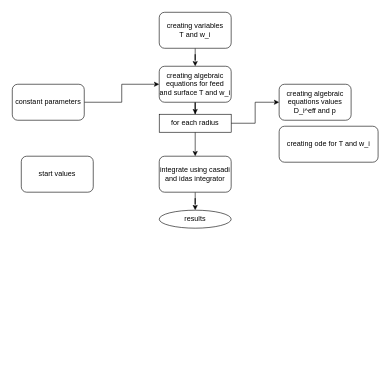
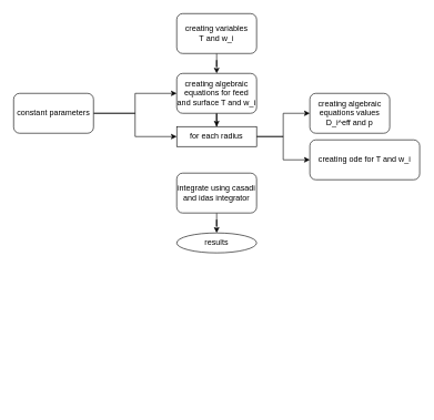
  <mxCell id="0" />
  <mxCell id="1" parent="0" />
  <mxCell id="2" style="edgeStyle=orthogonalEdgeStyle;rounded=0;orthogonalLoop=1;jettySize=auto;html=1;" edge="1" parent="1"><mxGeometry relative="1" as="geometry"><mxPoint x="515" y="415.029" as="targetPoint" /><Array as="points"><mxPoint x="115" y="470" /><mxPoint x="115" y="610" /><mxPoint x="615" y="610" /><mxPoint x="615" y="415" /></Array></mxGeometry></mxCell>
+ <mxCell id="3" style="edgeStyle=orthogonalEdgeStyle;rounded=0;orthogonalLoop=1;jettySize=auto;html=1;entryX=0;entryY=0.5;entryDx=0;entryDy=0;" edge="1" parent="1" source="5" target="17"><mxGeometry relative="1" as="geometry" /></mxCell>
  <mxCell id="4" style="edgeStyle=orthogonalEdgeStyle;rounded=0;orthogonalLoop=1;jettySize=auto;html=1;entryX=0;entryY=0.5;entryDx=0;entryDy=0;" edge="1" parent="1" source="5" target="11"><mxGeometry relative="1" as="geometry" /></mxCell>
  <mxCell id="5" value="constant parameters" style="rounded=1;whiteSpace=wrap;html=1;" vertex="1" parent="1"><mxGeometry x="20" y="140" width="120" height="60" as="geometry" /></mxCell>
  <mxCell id="6" style="edgeStyle=orthogonalEdgeStyle;rounded=0;orthogonalLoop=1;jettySize=auto;html=1;" edge="1" parent="1" source="7" target="11"><mxGeometry relative="1" as="geometry" /></mxCell>
  <mxCell id="7" value="&lt;div&gt;creating variables&lt;/div&gt;&lt;div&gt;T and w_i&lt;br&gt;&lt;/div&gt;" style="rounded=1;whiteSpace=wrap;html=1;" vertex="1" parent="1"><mxGeometry x="265" y="20" width="120" height="60" as="geometry" /></mxCell>
  <mxCell id="8" value="creating ode for T and w_i" style="rounded=1;whiteSpace=wrap;html=1;" vertex="1" parent="1"><mxGeometry x="465" y="210" width="165" height="60" as="geometry" /></mxCell>
  <mxCell id="9" value="creating algebraic equations values D_i^eff and p" style="rounded=1;whiteSpace=wrap;html=1;" vertex="1" parent="1"><mxGeometry x="465" y="140" width="120" height="60" as="geometry" /></mxCell>
  <mxCell id="10" style="edgeStyle=orthogonalEdgeStyle;rounded=0;orthogonalLoop=1;jettySize=auto;html=1;" edge="1" parent="1" source="11" target="17"><mxGeometry relative="1" as="geometry" /></mxCell>
  <mxCell id="11" value="creating algebraic equations for feed and surface T and w_i" style="rounded=1;whiteSpace=wrap;html=1;" vertex="1" parent="1"><mxGeometry x="265" y="110" width="120" height="60" as="geometry" /></mxCell>
  <mxCell id="12" style="edgeStyle=orthogonalEdgeStyle;rounded=0;orthogonalLoop=1;jettySize=auto;html=1;entryX=0.5;entryY=0;entryDx=0;entryDy=0;" edge="1" parent="1" source="13" target="18"><mxGeometry relative="1" as="geometry" /></mxCell>
  <mxCell id="13" value="integrate using casadi and idas integrator" style="rounded=1;whiteSpace=wrap;html=1;" vertex="1" parent="1"><mxGeometry x="265" y="260" width="120" height="60" as="geometry" /></mxCell>
  <mxCell id="14" style="edgeStyle=orthogonalEdgeStyle;rounded=0;orthogonalLoop=1;jettySize=auto;html=1;entryX=0;entryY=0.5;entryDx=0;entryDy=0;" edge="1" parent="1" source="17" target="9"><mxGeometry relative="1" as="geometry" /></mxCell>
- <mxCell id="16" style="edgeStyle=orthogonalEdgeStyle;rounded=0;orthogonalLoop=1;jettySize=auto;html=1;entryX=0.5;entryY=0;entryDx=0;entryDy=0;" edge="1" parent="1" source="17" target="13"><mxGeometry relative="1" as="geometry" /></mxCell>
+ <mxCell id="15" style="edgeStyle=orthogonalEdgeStyle;rounded=0;orthogonalLoop=1;jettySize=auto;html=1;entryX=0;entryY=0.5;entryDx=0;entryDy=0;" edge="1" parent="1" source="17" target="8"><mxGeometry relative="1" as="geometry" /></mxCell>
  <mxCell id="17" value="&lt;div&gt;for each radius&lt;/div&gt;" style="rounded=0;whiteSpace=wrap;html=1;" vertex="1" parent="1"><mxGeometry x="265" y="190" width="120" height="30" as="geometry" /></mxCell>
  <mxCell id="18" value="results" style="ellipse;whiteSpace=wrap;html=1;" vertex="1" parent="1"><mxGeometry x="265" y="350" width="120" height="30" as="geometry" /></mxCell>
- <mxCell id="19" value="start values" style="rounded=1;whiteSpace=wrap;html=1;" vertex="1" parent="1"><mxGeometry x="35" y="260" width="120" height="60" as="geometry" /></mxCell>
